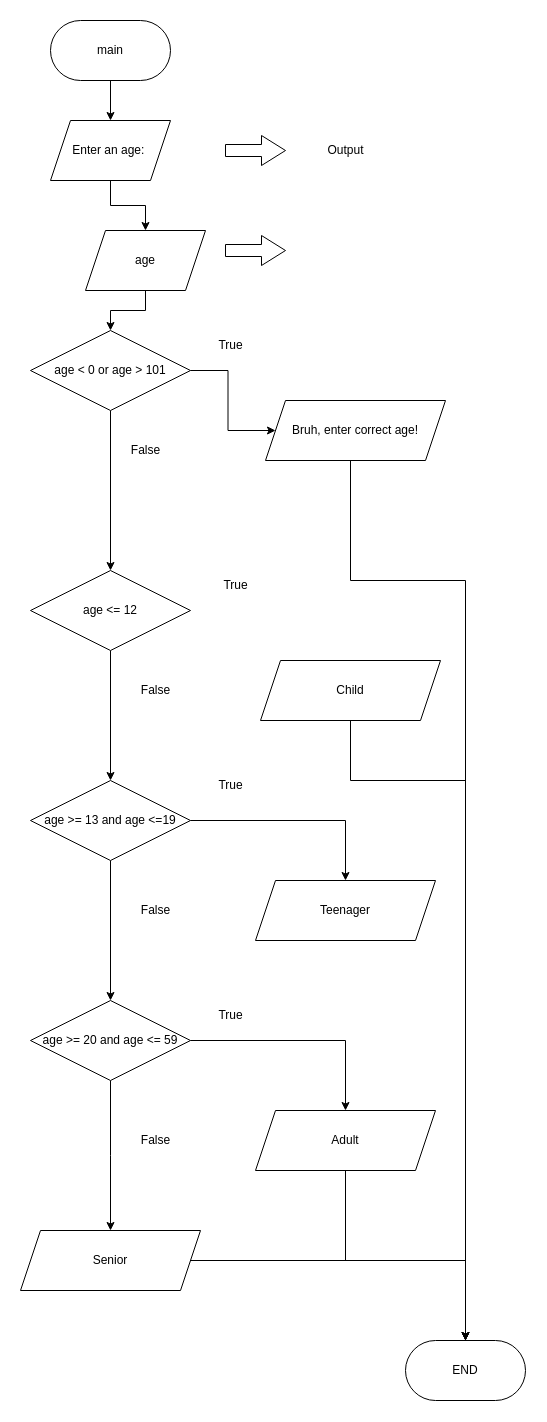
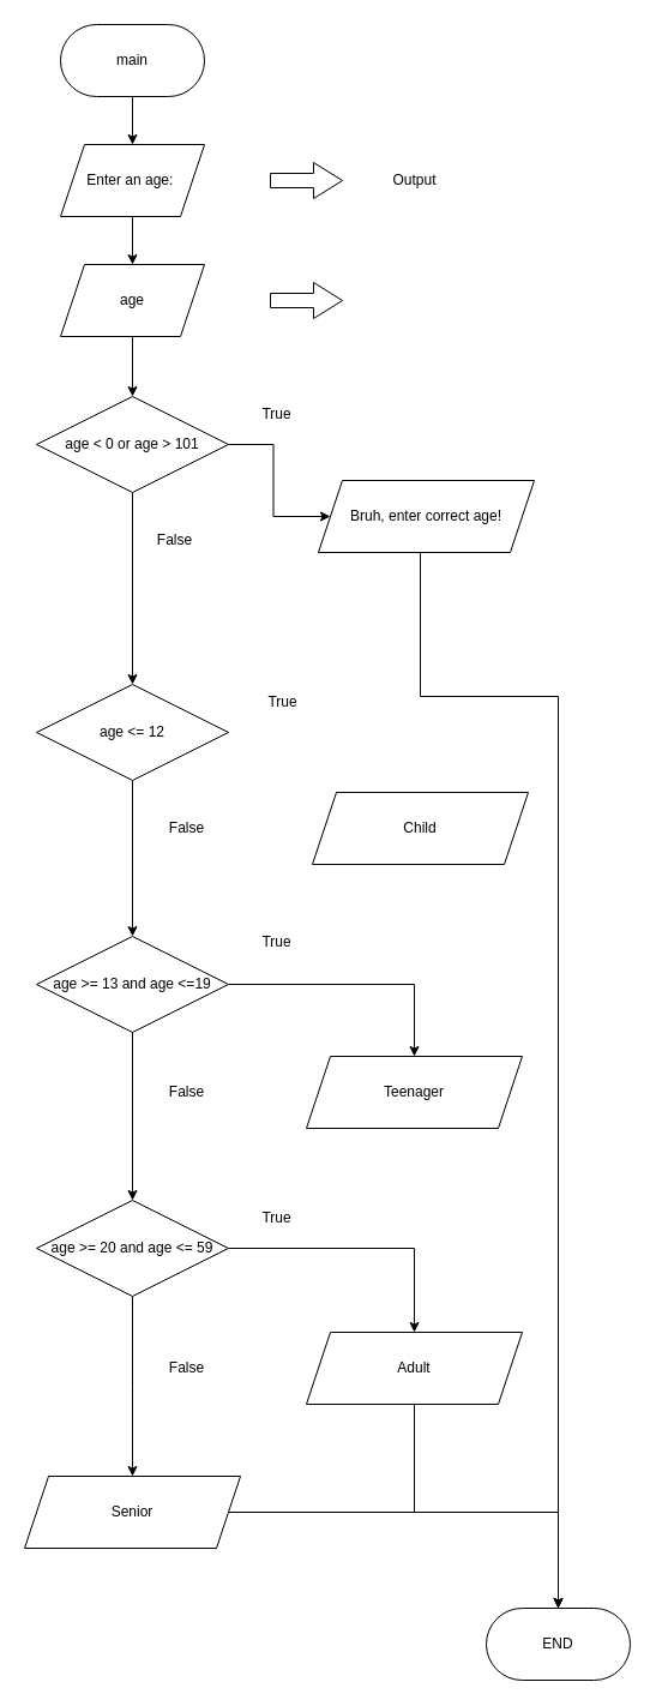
  <mxCell id="0" />
  <mxCell id="1" parent="0" />
  <mxCell id="2" value="" style="edgeStyle=orthogonalEdgeStyle;rounded=0;orthogonalLoop=1;jettySize=auto;html=1;" parent="1" source="3" target="5" edge="1"><mxGeometry relative="1" as="geometry" /></mxCell>
  <mxCell id="3" value="main" style="rounded=1;whiteSpace=wrap;html=1;arcSize=50;" parent="1" vertex="1"><mxGeometry x="50" y="20" width="120" height="60" as="geometry" /></mxCell>
  <mxCell id="4" value="" style="edgeStyle=orthogonalEdgeStyle;rounded=0;orthogonalLoop=1;jettySize=auto;html=1;" parent="1" source="5" target="7" edge="1"><mxGeometry relative="1" as="geometry" /></mxCell>
  <mxCell id="5" value="Enter an age:&amp;nbsp;" style="shape=parallelogram;perimeter=parallelogramPerimeter;whiteSpace=wrap;html=1;fixedSize=1;" parent="1" vertex="1"><mxGeometry x="50" y="120" width="120" height="60" as="geometry" /></mxCell>
  <mxCell id="6" value="" style="edgeStyle=orthogonalEdgeStyle;rounded=0;orthogonalLoop=1;jettySize=auto;html=1;" parent="1" source="7" target="11" edge="1"><mxGeometry relative="1" as="geometry" /></mxCell>
- <mxCell id="7" value="age" style="shape=parallelogram;perimeter=parallelogramPerimeter;whiteSpace=wrap;html=1;fixedSize=1;" parent="1" vertex="1"><mxGeometry x="85" y="230" width="120" height="60" as="geometry" /></mxCell>
+ <mxCell id="7" value="age" style="shape=parallelogram;perimeter=parallelogramPerimeter;whiteSpace=wrap;html=1;fixedSize=1;" parent="1" vertex="1"><mxGeometry x="50" y="220" width="120" height="60" as="geometry" /></mxCell>
  <mxCell id="8" value="" style="shape=singleArrow;whiteSpace=wrap;html=1;arrowWidth=0.4;arrowSize=0.4;" parent="1" vertex="1"><mxGeometry x="225" y="235" width="60" height="30" as="geometry" /></mxCell>
  <mxCell id="9" style="edgeStyle=orthogonalEdgeStyle;rounded=0;orthogonalLoop=1;jettySize=auto;html=1;" parent="1" source="11" target="13" edge="1"><mxGeometry relative="1" as="geometry" /></mxCell>
  <mxCell id="10" style="edgeStyle=orthogonalEdgeStyle;rounded=0;orthogonalLoop=1;jettySize=auto;html=1;" edge="1" parent="1" source="11" target="17"><mxGeometry relative="1" as="geometry" /></mxCell>
  <mxCell id="11" value="age &amp;lt; 0 or age &amp;gt; 101" style="rhombus;whiteSpace=wrap;html=1;" parent="1" vertex="1"><mxGeometry x="30" y="330" width="160" height="80" as="geometry" /></mxCell>
  <mxCell id="12" style="edgeStyle=orthogonalEdgeStyle;rounded=0;orthogonalLoop=1;jettySize=auto;html=1;entryX=0.5;entryY=0;entryDx=0;entryDy=0;" edge="1" parent="1" source="13" target="37"><mxGeometry relative="1" as="geometry"><Array as="points"><mxPoint x="350" y="580" /><mxPoint x="465" y="580" /></Array></mxGeometry></mxCell>
  <mxCell id="13" value="Bruh, enter correct age!" style="shape=parallelogram;perimeter=parallelogramPerimeter;whiteSpace=wrap;html=1;fixedSize=1;" parent="1" vertex="1"><mxGeometry x="265" y="400" width="180" height="60" as="geometry" /></mxCell>
  <mxCell id="14" value="True" style="text;html=1;align=center;verticalAlign=middle;resizable=0;points=[];autosize=1;strokeColor=none;fillColor=none;" parent="1" vertex="1"><mxGeometry x="205" y="330" width="50" height="30" as="geometry" /></mxCell>
  <mxCell id="15" value="True" style="text;html=1;align=center;verticalAlign=middle;resizable=0;points=[];autosize=1;strokeColor=none;fillColor=none;" vertex="1" parent="1"><mxGeometry x="210" y="570" width="50" height="30" as="geometry" /></mxCell>
  <mxCell id="16" style="edgeStyle=orthogonalEdgeStyle;rounded=0;orthogonalLoop=1;jettySize=auto;html=1;" edge="1" parent="1" source="17" target="22"><mxGeometry relative="1" as="geometry" /></mxCell>
  <mxCell id="17" value="age &amp;lt;= 12" style="rhombus;whiteSpace=wrap;html=1;" vertex="1" parent="1"><mxGeometry x="30" y="570" width="160" height="80" as="geometry" /></mxCell>
- <mxCell id="18" style="edgeStyle=orthogonalEdgeStyle;rounded=0;orthogonalLoop=1;jettySize=auto;html=1;entryX=0.5;entryY=0;entryDx=0;entryDy=0;" edge="1" parent="1" source="19" target="37"><mxGeometry relative="1" as="geometry"><Array as="points"><mxPoint x="350" y="780" /><mxPoint x="465" y="780" /></Array></mxGeometry></mxCell>
  <mxCell id="19" value="Child" style="shape=parallelogram;perimeter=parallelogramPerimeter;whiteSpace=wrap;html=1;fixedSize=1;" vertex="1" parent="1"><mxGeometry x="260" y="660" width="180" height="60" as="geometry" /></mxCell>
  <mxCell id="20" style="edgeStyle=orthogonalEdgeStyle;rounded=0;orthogonalLoop=1;jettySize=auto;html=1;" edge="1" parent="1" source="22" target="23"><mxGeometry relative="1" as="geometry" /></mxCell>
  <mxCell id="21" style="edgeStyle=orthogonalEdgeStyle;rounded=0;orthogonalLoop=1;jettySize=auto;html=1;" edge="1" parent="1" source="22" target="27"><mxGeometry relative="1" as="geometry" /></mxCell>
  <mxCell id="22" value="age &amp;gt;= 13 and age &amp;lt;=19" style="rhombus;whiteSpace=wrap;html=1;" vertex="1" parent="1"><mxGeometry x="30" y="780" width="160" height="80" as="geometry" /></mxCell>
  <mxCell id="23" value="Teenager" style="shape=parallelogram;perimeter=parallelogramPerimeter;whiteSpace=wrap;html=1;fixedSize=1;" vertex="1" parent="1"><mxGeometry x="255" y="880" width="180" height="60" as="geometry" /></mxCell>
  <mxCell id="24" value="True" style="text;html=1;align=center;verticalAlign=middle;resizable=0;points=[];autosize=1;strokeColor=none;fillColor=none;" vertex="1" parent="1"><mxGeometry x="205" y="770" width="50" height="30" as="geometry" /></mxCell>
  <mxCell id="25" style="edgeStyle=orthogonalEdgeStyle;rounded=0;orthogonalLoop=1;jettySize=auto;html=1;entryX=0.5;entryY=0;entryDx=0;entryDy=0;" edge="1" parent="1" source="27" target="29"><mxGeometry relative="1" as="geometry" /></mxCell>
  <mxCell id="26" style="edgeStyle=orthogonalEdgeStyle;rounded=0;orthogonalLoop=1;jettySize=auto;html=1;" edge="1" parent="1" source="27"><mxGeometry relative="1" as="geometry"><mxPoint x="110" y="1230" as="targetPoint" /></mxGeometry></mxCell>
  <mxCell id="27" value="age &amp;gt;= 20 and age &amp;lt;= 59" style="rhombus;whiteSpace=wrap;html=1;" vertex="1" parent="1"><mxGeometry x="30" y="1000" width="160" height="80" as="geometry" /></mxCell>
  <mxCell id="28" style="edgeStyle=orthogonalEdgeStyle;rounded=0;orthogonalLoop=1;jettySize=auto;html=1;" edge="1" parent="1" source="29" target="37"><mxGeometry relative="1" as="geometry"><Array as="points"><mxPoint x="345" y="1260" /><mxPoint x="465" y="1260" /></Array></mxGeometry></mxCell>
  <mxCell id="29" value="Adult" style="shape=parallelogram;perimeter=parallelogramPerimeter;whiteSpace=wrap;html=1;fixedSize=1;" vertex="1" parent="1"><mxGeometry x="255" y="1110" width="180" height="60" as="geometry" /></mxCell>
  <mxCell id="30" value="True" style="text;html=1;align=center;verticalAlign=middle;resizable=0;points=[];autosize=1;strokeColor=none;fillColor=none;" vertex="1" parent="1"><mxGeometry x="205" y="1000" width="50" height="30" as="geometry" /></mxCell>
  <mxCell id="31" style="edgeStyle=orthogonalEdgeStyle;rounded=0;orthogonalLoop=1;jettySize=auto;html=1;" edge="1" parent="1" source="32" target="37"><mxGeometry relative="1" as="geometry" /></mxCell>
  <mxCell id="32" value="Senior" style="shape=parallelogram;perimeter=parallelogramPerimeter;whiteSpace=wrap;html=1;fixedSize=1;" vertex="1" parent="1"><mxGeometry x="20" y="1230" width="180" height="60" as="geometry" /></mxCell>
  <mxCell id="33" value="False" style="text;html=1;align=center;verticalAlign=middle;resizable=0;points=[];autosize=1;strokeColor=none;fillColor=none;" vertex="1" parent="1"><mxGeometry x="120" y="435" width="50" height="30" as="geometry" /></mxCell>
  <mxCell id="34" value="False" style="text;html=1;align=center;verticalAlign=middle;resizable=0;points=[];autosize=1;strokeColor=none;fillColor=none;" vertex="1" parent="1"><mxGeometry x="130" y="675" width="50" height="30" as="geometry" /></mxCell>
  <mxCell id="35" value="False" style="text;html=1;align=center;verticalAlign=middle;resizable=0;points=[];autosize=1;strokeColor=none;fillColor=none;" vertex="1" parent="1"><mxGeometry x="130" y="895" width="50" height="30" as="geometry" /></mxCell>
  <mxCell id="36" value="False" style="text;html=1;align=center;verticalAlign=middle;resizable=0;points=[];autosize=1;strokeColor=none;fillColor=none;" vertex="1" parent="1"><mxGeometry x="130" y="1125" width="50" height="30" as="geometry" /></mxCell>
  <mxCell id="37" value="END" style="rounded=1;whiteSpace=wrap;html=1;arcSize=50;" vertex="1" parent="1"><mxGeometry x="405" y="1340" width="120" height="60" as="geometry" /></mxCell>
  <mxCell id="38" value="" style="shape=singleArrow;whiteSpace=wrap;html=1;arrowWidth=0.4;arrowSize=0.4;" vertex="1" parent="1"><mxGeometry x="225" y="135" width="60" height="30" as="geometry" /></mxCell>
  <mxCell id="39" value="Output" style="text;html=1;align=center;verticalAlign=middle;resizable=0;points=[];autosize=1;strokeColor=none;fillColor=none;" vertex="1" parent="1"><mxGeometry x="315" y="135" width="60" height="30" as="geometry" /></mxCell>
